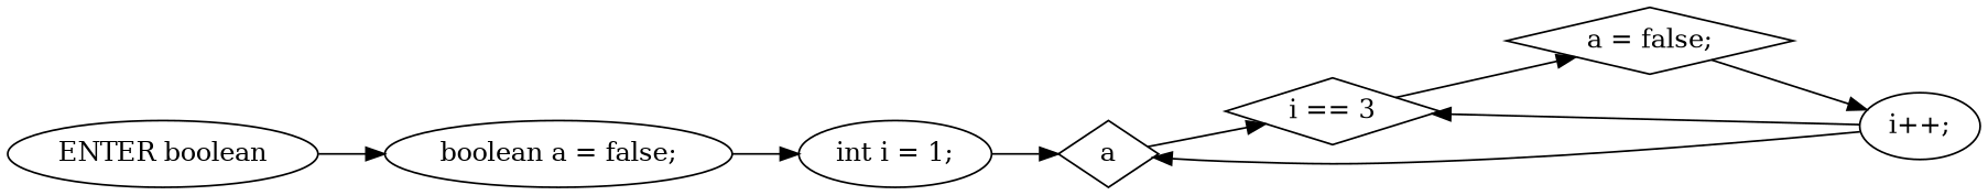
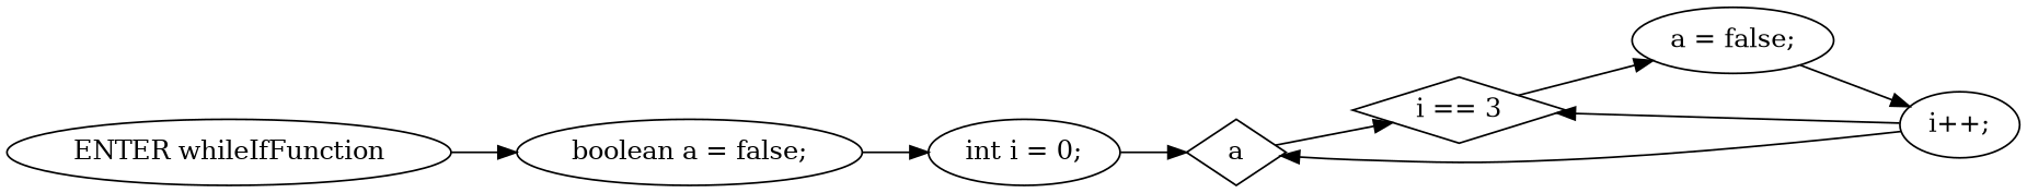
  digraph {
    rankdir=LR
-   n1 [label="ENTER boolean"]
+   n1 [label="ENTER whileIfFunction"]
    n2 [label="boolean a = false;"]
-   n3 [label="int i = 1;"]
+   n3 [label="int i = 0;"]
    n4 [label=a shape=diamond]
    n5 [label="i == 3" shape=diamond]
-   n6 [label="a = false;" shape=diamond]
+   n6 [label="a = false;"]
    n7 [label="i++;"]
    n1 -> n2
    n2 -> n3
    n3 -> n4
    n4 -> n5
    n5 -> n6
    n6 -> n7
    n7 -> n4
    n7 -> n5
  }
